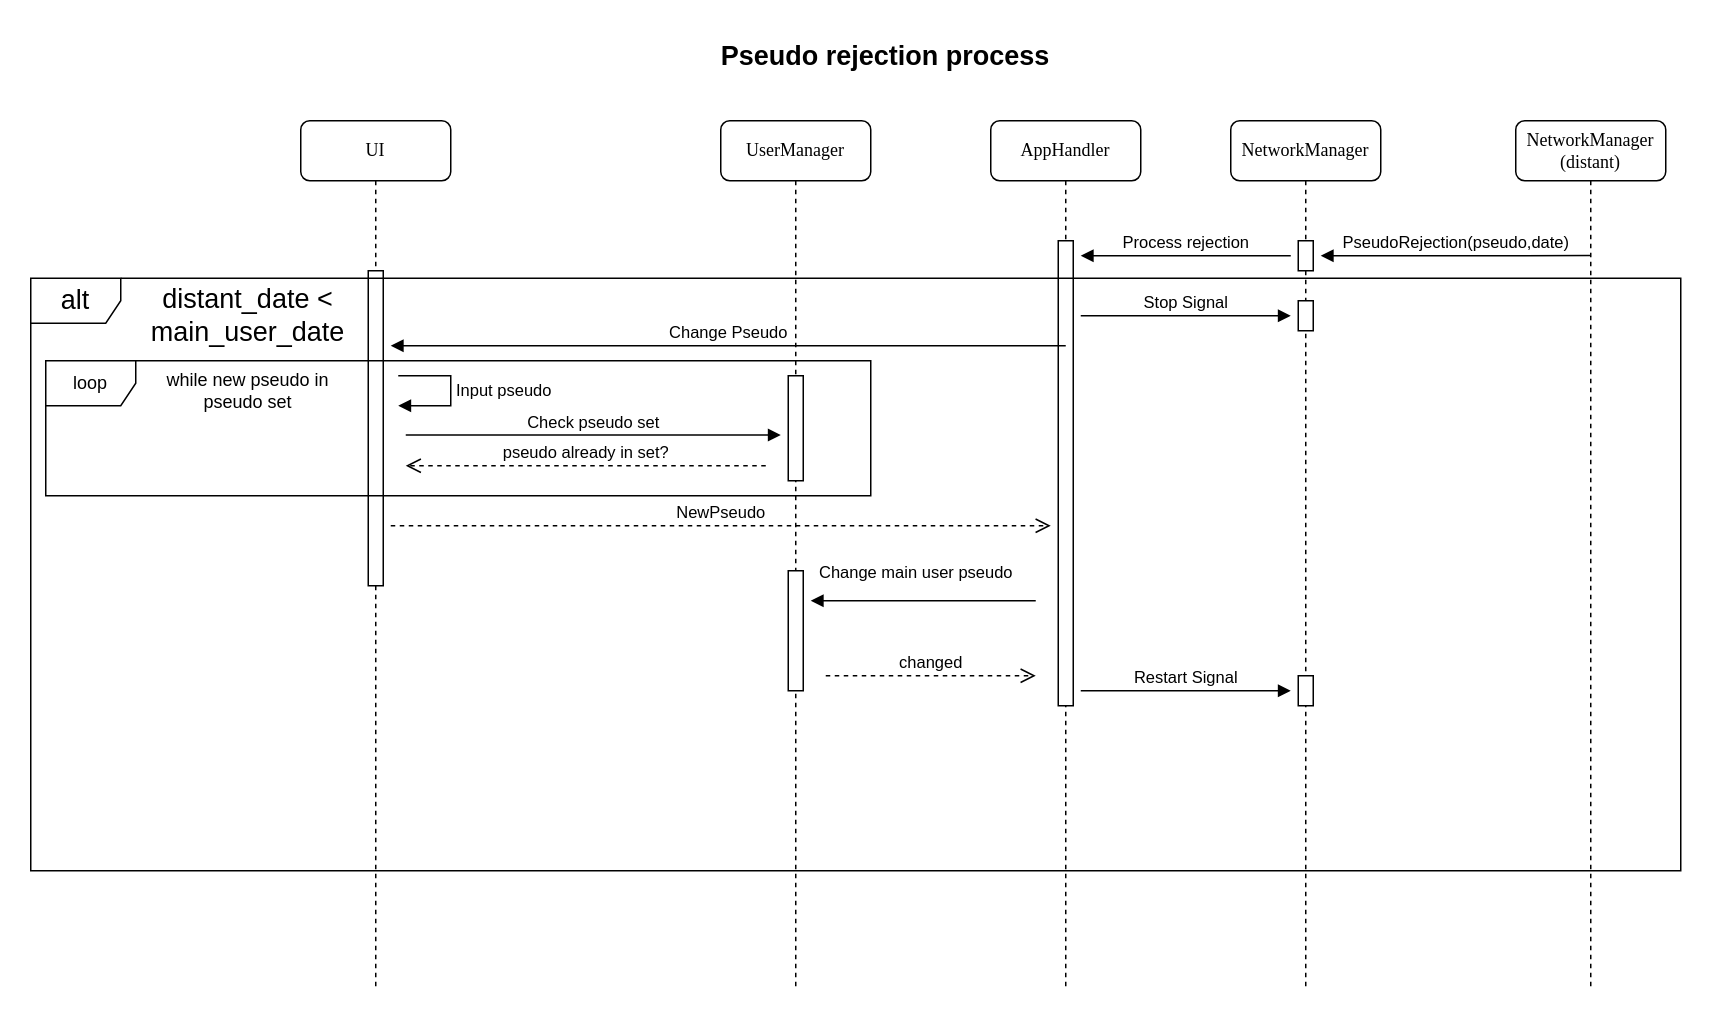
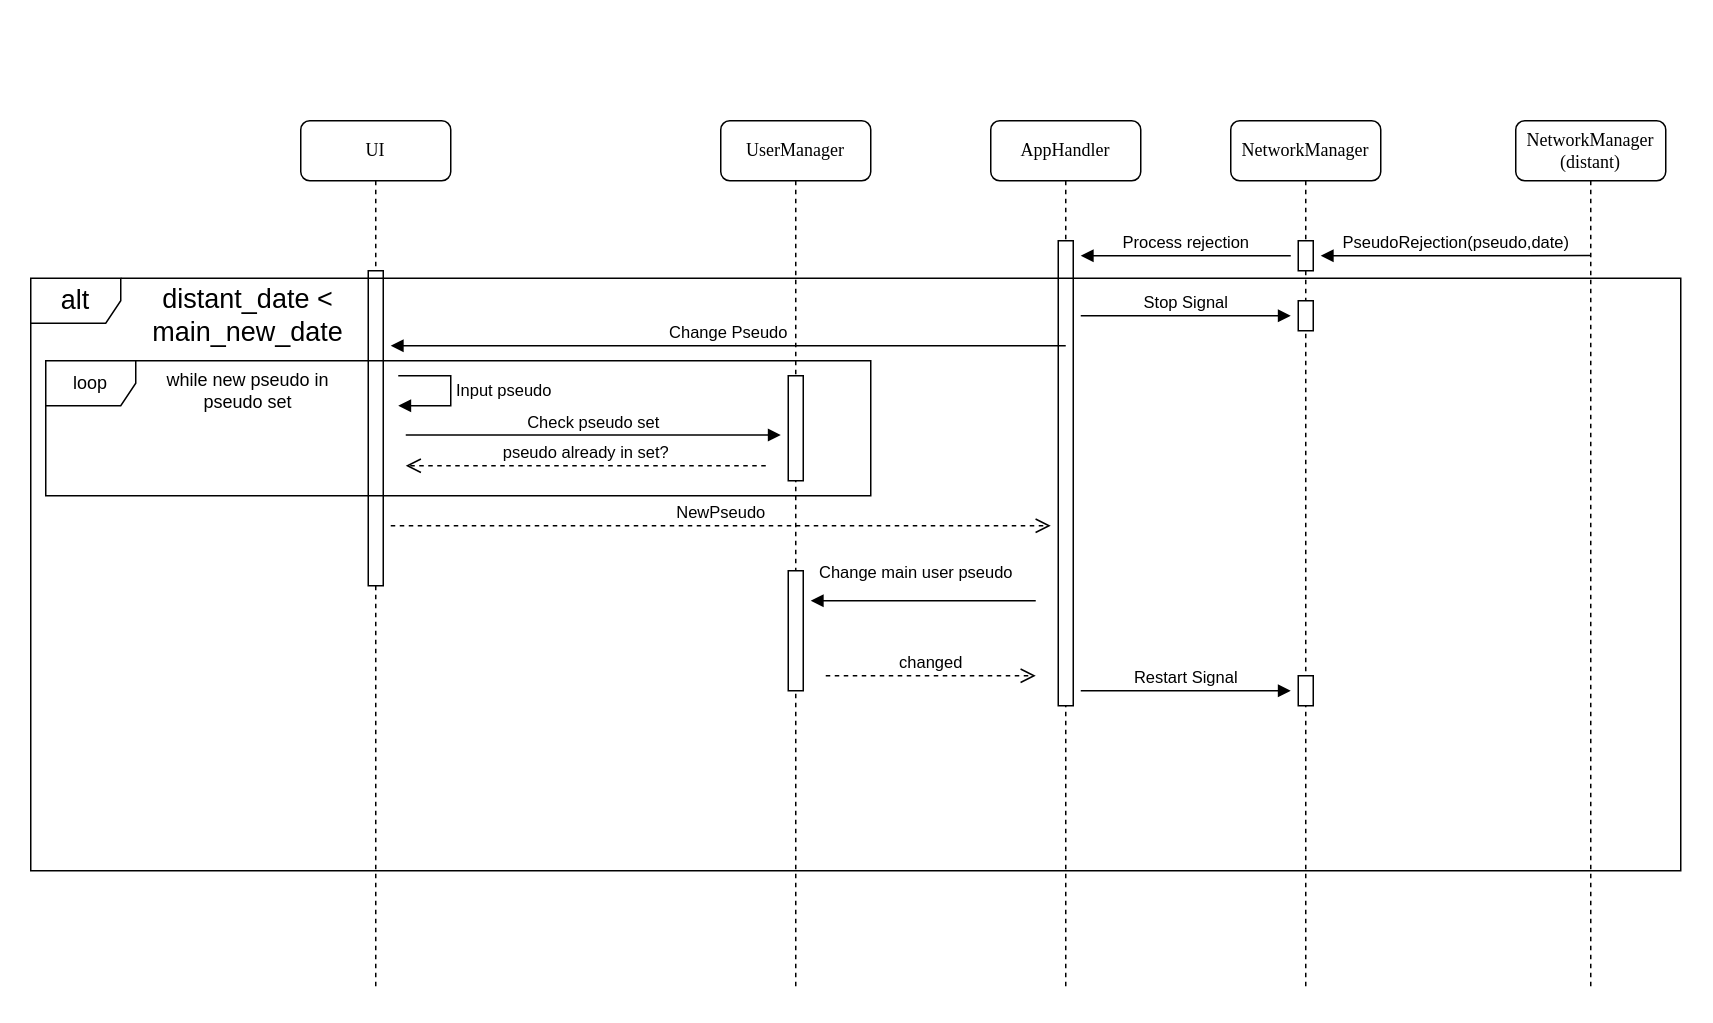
  <mxCell id="0" />
  <mxCell id="1" parent="0" />
  <mxCell id="2" value="UserManager" style="shape=umlLifeline;perimeter=lifelinePerimeter;whiteSpace=wrap;html=1;container=1;collapsible=0;recursiveResize=0;outlineConnect=0;rounded=1;shadow=0;comic=0;labelBackgroundColor=none;strokeWidth=1;fontFamily=Verdana;fontSize=12;align=center;" parent="1" vertex="1"><mxGeometry x="480" y="80" width="100" height="580" as="geometry" /></mxCell>
  <mxCell id="3" value="" style="html=1;points=[];perimeter=orthogonalPerimeter;" vertex="1" parent="2"><mxGeometry x="45" y="300" width="10" height="80" as="geometry" /></mxCell>
  <mxCell id="4" value="UI" style="shape=umlLifeline;perimeter=lifelinePerimeter;whiteSpace=wrap;html=1;container=1;collapsible=0;recursiveResize=0;outlineConnect=0;rounded=1;shadow=0;comic=0;labelBackgroundColor=none;strokeWidth=1;fontFamily=Verdana;fontSize=12;align=center;" parent="1" vertex="1"><mxGeometry x="200" y="80" width="100" height="580" as="geometry" /></mxCell>
  <mxCell id="5" value="" style="html=1;points=[];perimeter=orthogonalPerimeter;" vertex="1" parent="4"><mxGeometry x="45" y="100" width="10" height="210" as="geometry" /></mxCell>
  <mxCell id="6" value="AppHandler" style="shape=umlLifeline;perimeter=lifelinePerimeter;whiteSpace=wrap;html=1;container=1;collapsible=0;recursiveResize=0;outlineConnect=0;rounded=1;shadow=0;comic=0;labelBackgroundColor=none;strokeWidth=1;fontFamily=Verdana;fontSize=12;align=center;" vertex="1" parent="1"><mxGeometry x="660" y="80" width="100" height="580" as="geometry" /></mxCell>
  <mxCell id="7" value="" style="html=1;points=[];perimeter=orthogonalPerimeter;" vertex="1" parent="6"><mxGeometry x="45" y="80" width="10" height="310" as="geometry" /></mxCell>
  <mxCell id="8" value="NetworkManager" style="shape=umlLifeline;perimeter=lifelinePerimeter;whiteSpace=wrap;html=1;container=1;collapsible=0;recursiveResize=0;outlineConnect=0;rounded=1;shadow=0;comic=0;labelBackgroundColor=none;strokeWidth=1;fontFamily=Verdana;fontSize=12;align=center;" vertex="1" parent="1"><mxGeometry x="820" y="80" width="100" height="580" as="geometry" /></mxCell>
  <mxCell id="9" value="" style="html=1;points=[];perimeter=orthogonalPerimeter;" vertex="1" parent="8"><mxGeometry x="45" y="80" width="10" height="20" as="geometry" /></mxCell>
  <mxCell id="10" value="" style="html=1;points=[];perimeter=orthogonalPerimeter;" vertex="1" parent="8"><mxGeometry x="45" y="370" width="10" height="20" as="geometry" /></mxCell>
  <mxCell id="11" value="" style="html=1;points=[];perimeter=orthogonalPerimeter;" vertex="1" parent="8"><mxGeometry x="45" y="120" width="10" height="20" as="geometry" /></mxCell>
  <mxCell id="12" value="NetworkManager&lt;br&gt;(distant)" style="shape=umlLifeline;perimeter=lifelinePerimeter;whiteSpace=wrap;html=1;container=1;collapsible=0;recursiveResize=0;outlineConnect=0;rounded=1;shadow=0;comic=0;labelBackgroundColor=none;strokeWidth=1;fontFamily=Verdana;fontSize=12;align=center;" vertex="1" parent="1"><mxGeometry x="1010" y="80" width="100" height="580" as="geometry" /></mxCell>
  <mxCell id="13" value="PseudoRejection(pseudo,date)" style="html=1;verticalAlign=bottom;endArrow=block;exitX=0.5;exitY=0.155;exitDx=0;exitDy=0;exitPerimeter=0;" edge="1" parent="1" source="12"><mxGeometry width="80" relative="1" as="geometry"><mxPoint x="200" y="680" as="sourcePoint" /><mxPoint x="880" y="170" as="targetPoint" /></mxGeometry></mxCell>
  <mxCell id="14" value="Change Pseudo" style="html=1;verticalAlign=bottom;endArrow=block;" edge="1" parent="1"><mxGeometry width="80" relative="1" as="geometry"><mxPoint x="710" y="230" as="sourcePoint" /><mxPoint x="260" y="230" as="targetPoint" /></mxGeometry></mxCell>
  <mxCell id="15" value="NewPseudo" style="html=1;verticalAlign=bottom;endArrow=open;dashed=1;endSize=8;" edge="1" parent="1"><mxGeometry relative="1" as="geometry"><mxPoint x="260" y="350" as="sourcePoint" /><mxPoint x="700" y="350" as="targetPoint" /></mxGeometry></mxCell>
  <mxCell id="16" value="Change main user pseudo" style="html=1;verticalAlign=bottom;endArrow=block;" edge="1" parent="1"><mxGeometry x="0.067" y="-10" width="80" relative="1" as="geometry"><mxPoint x="690" y="400" as="sourcePoint" /><mxPoint x="540" y="400" as="targetPoint" /><mxPoint as="offset" /></mxGeometry></mxCell>
  <mxCell id="17" value="changed" style="html=1;verticalAlign=bottom;endArrow=open;dashed=1;endSize=8;" edge="1" parent="1"><mxGeometry relative="1" as="geometry"><mxPoint x="550" y="450" as="sourcePoint" /><mxPoint x="690" y="450" as="targetPoint" /></mxGeometry></mxCell>
  <mxCell id="18" value="Stop Signal" style="html=1;verticalAlign=bottom;endArrow=block;" edge="1" parent="1"><mxGeometry width="80" relative="1" as="geometry"><mxPoint x="720" y="210" as="sourcePoint" /><mxPoint x="860" y="210" as="targetPoint" /></mxGeometry></mxCell>
  <mxCell id="19" value="Restart Signal" style="html=1;verticalAlign=bottom;endArrow=block;" edge="1" parent="1"><mxGeometry width="80" relative="1" as="geometry"><mxPoint x="720" y="460" as="sourcePoint" /><mxPoint x="860" y="460" as="targetPoint" /></mxGeometry></mxCell>
  <mxCell id="20" value="Process rejection" style="html=1;verticalAlign=bottom;endArrow=block;" edge="1" parent="1"><mxGeometry width="80" relative="1" as="geometry"><mxPoint x="860" y="170" as="sourcePoint" /><mxPoint x="720" y="170" as="targetPoint" /></mxGeometry></mxCell>
  <mxCell id="21" value="Input pseudo" style="edgeStyle=orthogonalEdgeStyle;html=1;align=left;spacingLeft=2;endArrow=block;rounded=0;" edge="1" parent="1"><mxGeometry relative="1" as="geometry"><mxPoint x="265" y="250" as="sourcePoint" /><Array as="points"><mxPoint x="300" y="250" /><mxPoint x="300" y="270" /></Array><mxPoint x="265" y="270" as="targetPoint" /></mxGeometry></mxCell>
  <mxCell id="22" value="Check pseudo set" style="html=1;verticalAlign=bottom;endArrow=block;" edge="1" parent="1"><mxGeometry width="80" relative="1" as="geometry"><mxPoint x="270" y="289.5" as="sourcePoint" /><mxPoint x="520" y="289.5" as="targetPoint" /></mxGeometry></mxCell>
  <mxCell id="23" value="" style="html=1;points=[];perimeter=orthogonalPerimeter;" vertex="1" parent="1"><mxGeometry x="525" y="250" width="10" height="70" as="geometry" /></mxCell>
  <mxCell id="24" value="pseudo already in set?" style="html=1;verticalAlign=bottom;endArrow=open;dashed=1;endSize=8;" edge="1" parent="1"><mxGeometry relative="1" as="geometry"><mxPoint x="510" y="310" as="sourcePoint" /><mxPoint x="270" y="310" as="targetPoint" /></mxGeometry></mxCell>
  <mxCell id="25" value="loop" style="shape=umlFrame;whiteSpace=wrap;html=1;" vertex="1" parent="1"><mxGeometry x="30" y="240" width="550" height="90" as="geometry" /></mxCell>
  <mxCell id="26" value="while new pseudo in pseudo set" style="text;html=1;strokeColor=none;fillColor=none;align=center;verticalAlign=middle;whiteSpace=wrap;rounded=0;" vertex="1" parent="1"><mxGeometry x="90" y="250" width="150" height="20" as="geometry" /></mxCell>
- <mxCell id="27" value="Pseudo rejection process" style="text;align=center;fontStyle=1;verticalAlign=middle;spacingLeft=3;spacingRight=3;strokeColor=none;rotatable=0;points=[[0,0.5],[1,0.5]];portConstraint=eastwest;fontSize=18;" vertex="1" parent="1"><mxGeometry x="440" y="20" width="300" height="30" as="geometry" /></mxCell>
  <mxCell id="28" value="alt" style="shape=umlFrame;whiteSpace=wrap;html=1;fontSize=18;" vertex="1" parent="1"><mxGeometry x="20" y="185" width="1100" height="395" as="geometry" /></mxCell>
- <mxCell id="29" value="distant_date &amp;lt; main_user_date" style="text;html=1;strokeColor=none;fillColor=none;align=center;verticalAlign=middle;whiteSpace=wrap;rounded=0;fontSize=18;" vertex="1" parent="1"><mxGeometry x="55" y="190" width="220" height="40" as="geometry" /></mxCell>
+ <mxCell id="29" value="distant_date &amp;lt; main_new_date" style="text;html=1;strokeColor=none;fillColor=none;align=center;verticalAlign=middle;whiteSpace=wrap;rounded=0;fontSize=18;" vertex="1" parent="1"><mxGeometry x="55" y="190" width="220" height="40" as="geometry" /></mxCell>
